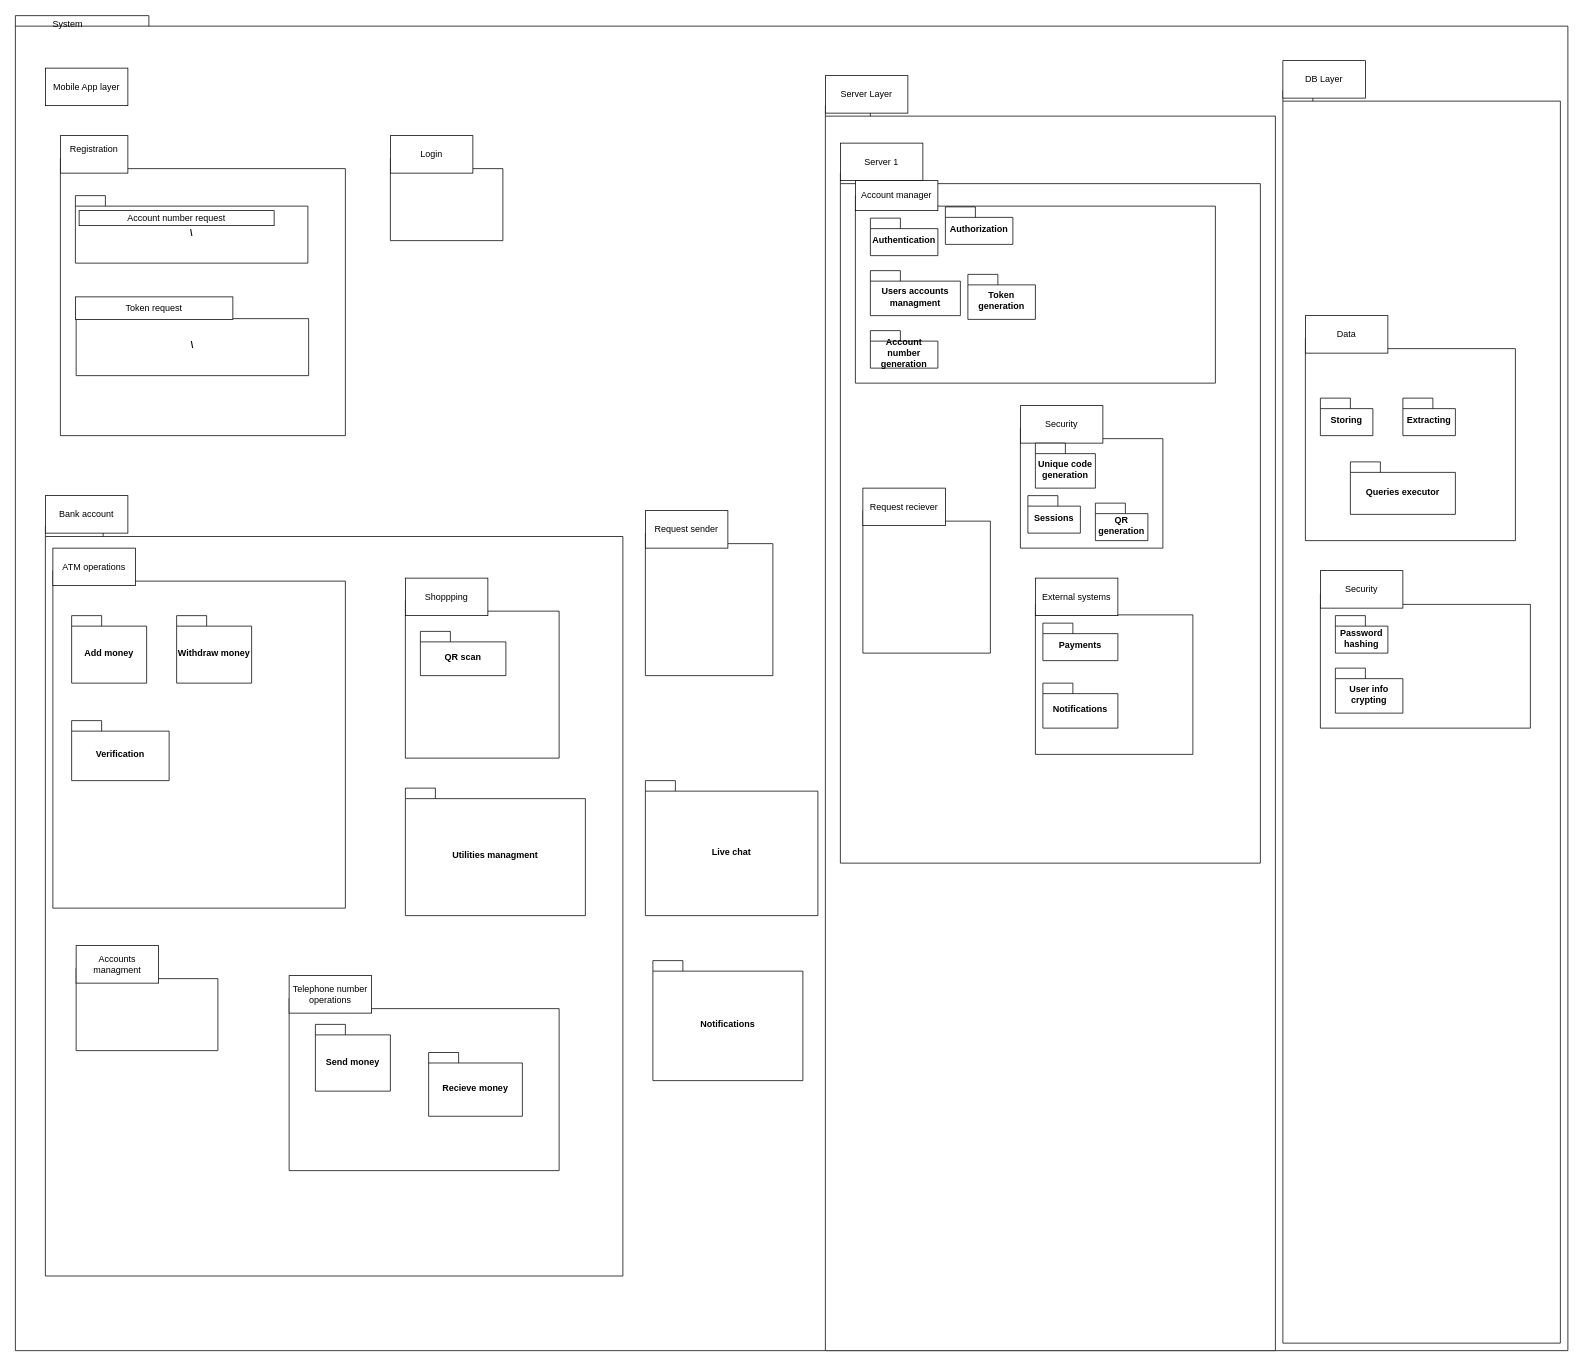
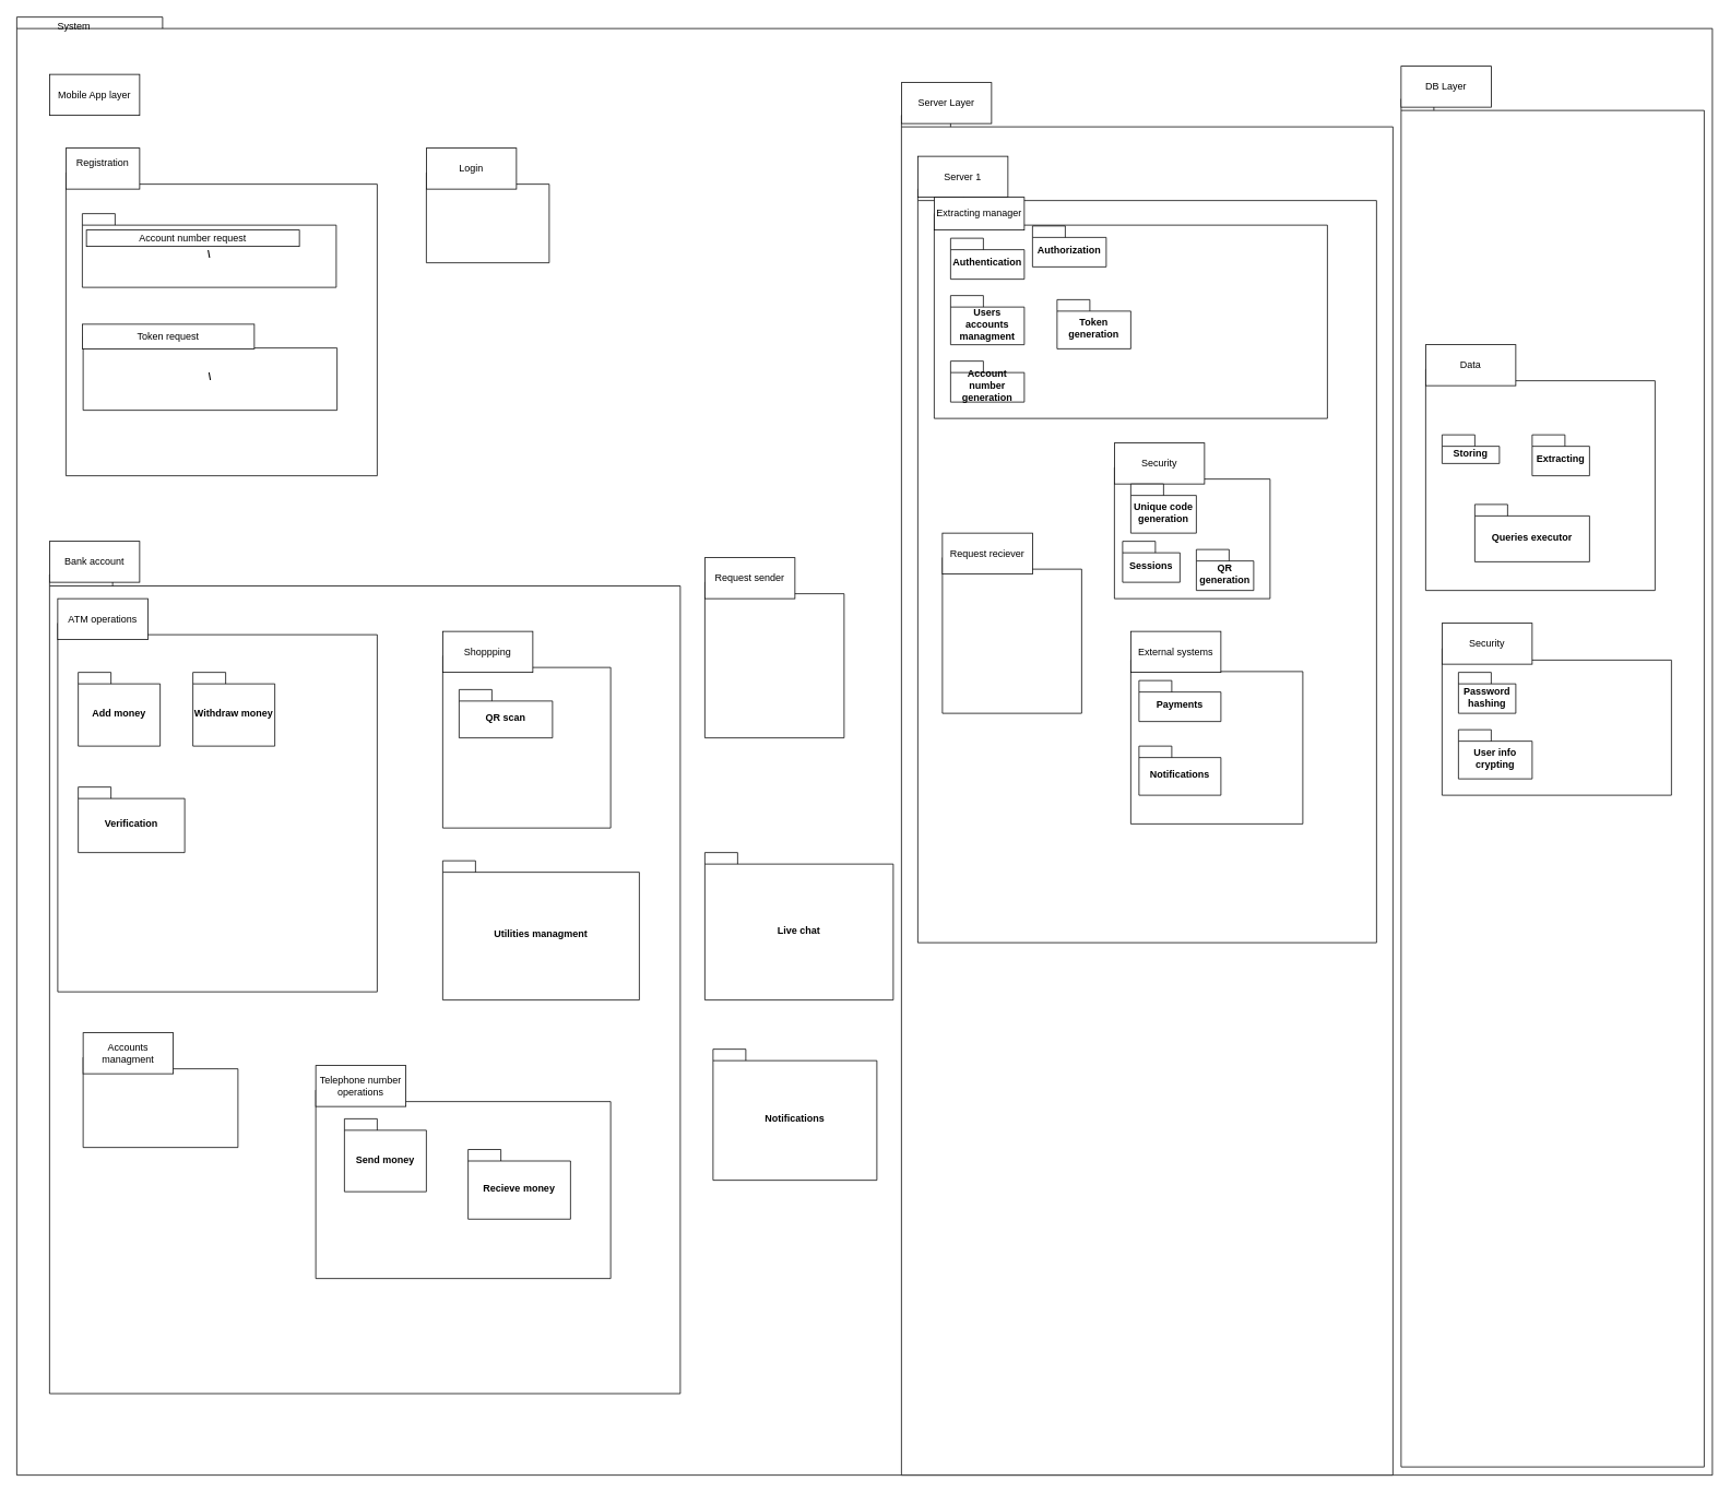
  <mxCell id="0" />
  <mxCell id="1" parent="0" />
  <mxCell id="2" value="" style="shape=folder;fontStyle=1;spacingTop=10;tabWidth=40;tabHeight=14;tabPosition=left;html=1;whiteSpace=wrap;" vertex="1" parent="1"><mxGeometry x="20" y="20" width="2070" height="1780" as="geometry" /></mxCell>
  <mxCell id="3" value="" style="shape=folder;fontStyle=1;spacingTop=10;tabWidth=40;tabHeight=14;tabPosition=left;html=1;whiteSpace=wrap;" vertex="1" parent="1"><mxGeometry x="60" y="700.5" width="770" height="1000" as="geometry" /></mxCell>
  <mxCell id="4" value="System" style="html=1;whiteSpace=wrap;" vertex="1" parent="1"><mxGeometry x="60" y="30" width="60" as="geometry" /></mxCell>
  <mxCell id="5" value="" style="shape=folder;fontStyle=1;spacingTop=10;tabWidth=40;tabHeight=14;tabPosition=left;html=1;whiteSpace=wrap;" vertex="1" parent="1"><mxGeometry x="1100" y="140" width="600" height="1660" as="geometry" /></mxCell>
  <mxCell id="6" value="" style="shape=folder;fontStyle=1;spacingTop=10;tabWidth=40;tabHeight=14;tabPosition=left;html=1;whiteSpace=wrap;" vertex="1" parent="1"><mxGeometry x="1710" y="120" width="370" height="1670" as="geometry" /></mxCell>
  <mxCell id="7" value="Server Layer" style="html=1;whiteSpace=wrap;" vertex="1" parent="1"><mxGeometry x="1100" y="100" width="110" height="50" as="geometry" /></mxCell>
  <mxCell id="8" value="Mobile App layer" style="html=1;whiteSpace=wrap;" vertex="1" parent="1"><mxGeometry x="60" y="90" width="110" height="50" as="geometry" /></mxCell>
  <mxCell id="9" value="DB Layer" style="html=1;whiteSpace=wrap;" vertex="1" parent="1"><mxGeometry x="1710" y="80" width="110" height="50" as="geometry" /></mxCell>
  <mxCell id="10" value="" style="shape=folder;fontStyle=1;spacingTop=10;tabWidth=40;tabHeight=14;tabPosition=left;html=1;whiteSpace=wrap;" vertex="1" parent="1"><mxGeometry x="80" y="210" width="380" height="370" as="geometry" /></mxCell>
  <mxCell id="11" value="Registration&lt;div&gt;&lt;br&gt;&lt;/div&gt;" style="html=1;whiteSpace=wrap;" vertex="1" parent="1"><mxGeometry x="80" y="180" width="90" height="50" as="geometry" /></mxCell>
  <mxCell id="12" value="\" style="shape=folder;fontStyle=1;spacingTop=10;tabWidth=40;tabHeight=14;tabPosition=left;html=1;whiteSpace=wrap;" vertex="1" parent="1"><mxGeometry x="100" y="260" width="310" height="90" as="geometry" /></mxCell>
  <mxCell id="13" value="Account number request" style="html=1;whiteSpace=wrap;" vertex="1" parent="1"><mxGeometry x="105" y="280" width="260" height="20" as="geometry" /></mxCell>
  <mxCell id="14" value="\" style="shape=folder;fontStyle=1;spacingTop=10;tabWidth=40;tabHeight=14;tabPosition=left;html=1;whiteSpace=wrap;" vertex="1" parent="1"><mxGeometry x="101" y="410" width="310" height="90" as="geometry" /></mxCell>
  <mxCell id="15" value="Token request" style="html=1;whiteSpace=wrap;" vertex="1" parent="1"><mxGeometry x="100" y="395" width="210" height="30" as="geometry" /></mxCell>
  <mxCell id="16" value="" style="shape=folder;fontStyle=1;spacingTop=10;tabWidth=40;tabHeight=14;tabPosition=left;html=1;whiteSpace=wrap;" vertex="1" parent="1"><mxGeometry x="520" y="210" width="150" height="110" as="geometry" /></mxCell>
  <mxCell id="17" value="Login" style="html=1;whiteSpace=wrap;" vertex="1" parent="1"><mxGeometry x="520" y="180" width="110" height="50" as="geometry" /></mxCell>
  <mxCell id="18" value="" style="shape=folder;fontStyle=1;spacingTop=10;tabWidth=40;tabHeight=14;tabPosition=left;html=1;whiteSpace=wrap;" vertex="1" parent="1"><mxGeometry x="1120" y="230" width="560" height="920" as="geometry" /></mxCell>
  <mxCell id="19" value="Server 1" style="html=1;whiteSpace=wrap;" vertex="1" parent="1"><mxGeometry x="1120" y="190" width="110" height="50" as="geometry" /></mxCell>
  <mxCell id="20" value="" style="shape=folder;fontStyle=1;spacingTop=10;tabWidth=40;tabHeight=14;tabPosition=left;html=1;whiteSpace=wrap;" vertex="1" parent="1"><mxGeometry x="1140" y="260" width="480" height="250" as="geometry" /></mxCell>
- <mxCell id="21" value="Account manager" style="html=1;whiteSpace=wrap;" vertex="1" parent="1"><mxGeometry x="1140" y="240" width="110" height="40" as="geometry" /></mxCell>
+ <mxCell id="21" value="Extracting manager" style="html=1;whiteSpace=wrap;" vertex="1" parent="1"><mxGeometry x="1140" y="240" width="110" height="40" as="geometry" /></mxCell>
  <mxCell id="22" value="Authentication" style="shape=folder;fontStyle=1;spacingTop=10;tabWidth=40;tabHeight=14;tabPosition=left;html=1;whiteSpace=wrap;" vertex="1" parent="1"><mxGeometry x="1160" y="290" width="90" height="50" as="geometry" /></mxCell>
  <mxCell id="23" value="Authorization" style="shape=folder;fontStyle=1;spacingTop=10;tabWidth=40;tabHeight=14;tabPosition=left;html=1;whiteSpace=wrap;" vertex="1" parent="1"><mxGeometry x="1260" y="275" width="90" height="50" as="geometry" /></mxCell>
- <mxCell id="24" value="Users accounts managment" style="shape=folder;fontStyle=1;spacingTop=10;tabWidth=40;tabHeight=14;tabPosition=left;html=1;whiteSpace=wrap;" vertex="1" parent="1"><mxGeometry x="1160" y="360" width="120" height="60" as="geometry" /></mxCell>
+ <mxCell id="24" value="Users accounts managment" style="shape=folder;fontStyle=1;spacingTop=10;tabWidth=40;tabHeight=14;tabPosition=left;html=1;whiteSpace=wrap;" vertex="1" parent="1"><mxGeometry x="1160" y="360" width="90" height="60" as="geometry" /></mxCell>
  <mxCell id="25" value="Token generation&lt;span style=&quot;color: rgba(0, 0, 0, 0); font-family: monospace; font-size: 0px; font-weight: 400; text-align: start; text-wrap: nowrap;&quot;&gt;%3CmxGraphModel%3E%3Croot%3E%3CmxCell%20id%3D%220%22%2F%3E%3CmxCell%20id%3D%221%22%20parent%3D%220%22%2F%3E%3CmxCell%20id%3D%222%22%20value%3D%22Authentication%22%20style%3D%22shape%3Dfolder%3BfontStyle%3D1%3BspacingTop%3D10%3BtabWidth%3D40%3BtabHeight%3D14%3BtabPosition%3Dleft%3Bhtml%3D1%3BwhiteSpace%3Dwrap%3B%22%20vertex%3D%221%22%20parent%3D%221%22%3E%3CmxGeometry%20x%3D%22880%22%20y%3D%22290%22%20width%3D%2290%22%20height%3D%2250%22%20as%3D%22geometry%22%2F%3E%3C%2FmxCell%3E%3C%2Froot%3E%3C%2FmxGraphModel%3E&lt;/span&gt;" style="shape=folder;fontStyle=1;spacingTop=10;tabWidth=40;tabHeight=14;tabPosition=left;html=1;whiteSpace=wrap;" vertex="1" parent="1"><mxGeometry x="1290" y="365" width="90" height="60" as="geometry" /></mxCell>
  <mxCell id="26" value="Account number generation" style="shape=folder;fontStyle=1;spacingTop=10;tabWidth=40;tabHeight=14;tabPosition=left;html=1;whiteSpace=wrap;" vertex="1" parent="1"><mxGeometry x="1160" y="440" width="90" height="50" as="geometry" /></mxCell>
  <mxCell id="27" value="" style="shape=folder;fontStyle=1;spacingTop=10;tabWidth=40;tabHeight=14;tabPosition=left;html=1;whiteSpace=wrap;" vertex="1" parent="1"><mxGeometry x="385" y="1330" width="360" height="230" as="geometry" /></mxCell>
  <mxCell id="28" value="Telephone number operations" style="html=1;whiteSpace=wrap;" vertex="1" parent="1"><mxGeometry x="385" y="1300" width="110" height="50" as="geometry" /></mxCell>
  <mxCell id="29" value="Send money" style="shape=folder;fontStyle=1;spacingTop=10;tabWidth=40;tabHeight=14;tabPosition=left;html=1;whiteSpace=wrap;" vertex="1" parent="1"><mxGeometry x="420" y="1365" width="100" height="89" as="geometry" /></mxCell>
  <mxCell id="30" value="Recieve money" style="shape=folder;fontStyle=1;spacingTop=10;tabWidth=40;tabHeight=14;tabPosition=left;html=1;whiteSpace=wrap;" vertex="1" parent="1"><mxGeometry x="571" y="1402.5" width="125" height="85" as="geometry" /></mxCell>
  <mxCell id="31" value="" style="shape=folder;fontStyle=1;spacingTop=10;tabWidth=40;tabHeight=14;tabPosition=left;html=1;whiteSpace=wrap;" vertex="1" parent="1"><mxGeometry x="860" y="710" width="170" height="190" as="geometry" /></mxCell>
  <mxCell id="32" value="Request sender" style="html=1;whiteSpace=wrap;" vertex="1" parent="1"><mxGeometry x="860" y="680" width="110" height="50" as="geometry" /></mxCell>
  <mxCell id="33" value="" style="shape=folder;fontStyle=1;spacingTop=10;tabWidth=40;tabHeight=14;tabPosition=left;html=1;whiteSpace=wrap;" vertex="1" parent="1"><mxGeometry x="1150" y="680" width="170" height="190" as="geometry" /></mxCell>
  <mxCell id="34" value="Request reciever" style="html=1;whiteSpace=wrap;" vertex="1" parent="1"><mxGeometry x="1150" y="650" width="110" height="50" as="geometry" /></mxCell>
  <mxCell id="35" value="" style="shape=folder;fontStyle=1;spacingTop=10;tabWidth=40;tabHeight=14;tabPosition=left;html=1;whiteSpace=wrap;" vertex="1" parent="1"><mxGeometry x="1360" y="570" width="190" height="160" as="geometry" /></mxCell>
  <mxCell id="36" value="Security" style="html=1;whiteSpace=wrap;" vertex="1" parent="1"><mxGeometry x="1360" y="540" width="110" height="50" as="geometry" /></mxCell>
  <mxCell id="37" value="Unique code generation" style="shape=folder;fontStyle=1;spacingTop=10;tabWidth=40;tabHeight=14;tabPosition=left;html=1;whiteSpace=wrap;" vertex="1" parent="1"><mxGeometry x="1380" y="590" width="80" height="60" as="geometry" /></mxCell>
  <mxCell id="38" value="QR generation" style="shape=folder;fontStyle=1;spacingTop=10;tabWidth=40;tabHeight=14;tabPosition=left;html=1;whiteSpace=wrap;" vertex="1" parent="1"><mxGeometry x="1460" y="670" width="70" height="50" as="geometry" /></mxCell>
  <mxCell id="39" value="Bank account" style="html=1;whiteSpace=wrap;" vertex="1" parent="1"><mxGeometry x="60" y="660" width="110" height="50" as="geometry" /></mxCell>
  <mxCell id="40" value="" style="shape=folder;fontStyle=1;spacingTop=10;tabWidth=40;tabHeight=14;tabPosition=left;html=1;whiteSpace=wrap;" vertex="1" parent="1"><mxGeometry x="70" y="760" width="390" height="450" as="geometry" /></mxCell>
  <mxCell id="41" value="ATM operations" style="html=1;whiteSpace=wrap;" vertex="1" parent="1"><mxGeometry x="70" y="730" width="110" height="50" as="geometry" /></mxCell>
  <mxCell id="42" value="Add money" style="shape=folder;fontStyle=1;spacingTop=10;tabWidth=40;tabHeight=14;tabPosition=left;html=1;whiteSpace=wrap;" vertex="1" parent="1"><mxGeometry x="95" y="820" width="100" height="90" as="geometry" /></mxCell>
  <mxCell id="43" value="Withdraw money" style="shape=folder;fontStyle=1;spacingTop=10;tabWidth=40;tabHeight=14;tabPosition=left;html=1;whiteSpace=wrap;" vertex="1" parent="1"><mxGeometry x="235" y="820" width="100" height="90" as="geometry" /></mxCell>
  <mxCell id="44" value="Verification" style="shape=folder;fontStyle=1;spacingTop=10;tabWidth=40;tabHeight=14;tabPosition=left;html=1;whiteSpace=wrap;" vertex="1" parent="1"><mxGeometry x="95" y="960" width="130" height="80" as="geometry" /></mxCell>
  <mxCell id="45" value="" style="shape=folder;fontStyle=1;spacingTop=10;tabWidth=40;tabHeight=14;tabPosition=left;html=1;whiteSpace=wrap;" vertex="1" parent="1"><mxGeometry x="540" y="800" width="205" height="210" as="geometry" /></mxCell>
  <mxCell id="46" value="Shoppping" style="html=1;whiteSpace=wrap;" vertex="1" parent="1"><mxGeometry x="540" y="770" width="110" height="50" as="geometry" /></mxCell>
  <mxCell id="47" value="QR scan" style="shape=folder;fontStyle=1;spacingTop=10;tabWidth=40;tabHeight=14;tabPosition=left;html=1;whiteSpace=wrap;" vertex="1" parent="1"><mxGeometry x="560" y="841" width="114" height="59" as="geometry" /></mxCell>
  <mxCell id="48" value="Live chat" style="shape=folder;fontStyle=1;spacingTop=10;tabWidth=40;tabHeight=14;tabPosition=left;html=1;whiteSpace=wrap;" vertex="1" parent="1"><mxGeometry x="860" y="1040" width="230" height="180" as="geometry" /></mxCell>
  <mxCell id="49" value="" style="shape=folder;fontStyle=1;spacingTop=10;tabWidth=40;tabHeight=14;tabPosition=left;html=1;whiteSpace=wrap;" vertex="1" parent="1"><mxGeometry x="101" y="1290" width="189" height="110" as="geometry" /></mxCell>
  <mxCell id="50" value="Accounts managment" style="html=1;whiteSpace=wrap;" vertex="1" parent="1"><mxGeometry x="101" y="1260" width="110" height="50" as="geometry" /></mxCell>
  <mxCell id="51" value="Utilities managment" style="shape=folder;fontStyle=1;spacingTop=10;tabWidth=40;tabHeight=14;tabPosition=left;html=1;whiteSpace=wrap;" vertex="1" parent="1"><mxGeometry x="540" y="1050" width="240" height="170" as="geometry" /></mxCell>
  <mxCell id="52" value="" style="shape=folder;fontStyle=1;spacingTop=10;tabWidth=40;tabHeight=14;tabPosition=left;html=1;whiteSpace=wrap;" vertex="1" parent="1"><mxGeometry x="1380" y="805" width="210" height="200" as="geometry" /></mxCell>
  <mxCell id="53" value="External systems" style="html=1;whiteSpace=wrap;" vertex="1" parent="1"><mxGeometry x="1380" y="770" width="110" height="50" as="geometry" /></mxCell>
  <mxCell id="54" value="Payments" style="shape=folder;fontStyle=1;spacingTop=10;tabWidth=40;tabHeight=14;tabPosition=left;html=1;whiteSpace=wrap;" vertex="1" parent="1"><mxGeometry x="1390" y="830" width="100" height="50" as="geometry" /></mxCell>
  <mxCell id="55" value="Notifications" style="shape=folder;fontStyle=1;spacingTop=10;tabWidth=40;tabHeight=14;tabPosition=left;html=1;whiteSpace=wrap;" vertex="1" parent="1"><mxGeometry x="1390" y="910" width="100" height="60" as="geometry" /></mxCell>
  <mxCell id="56" value="Notifications" style="shape=folder;fontStyle=1;spacingTop=10;tabWidth=40;tabHeight=14;tabPosition=left;html=1;whiteSpace=wrap;" vertex="1" parent="1"><mxGeometry x="870" y="1280" width="200" height="160" as="geometry" /></mxCell>
  <mxCell id="57" value="Sessions" style="shape=folder;fontStyle=1;spacingTop=10;tabWidth=40;tabHeight=14;tabPosition=left;html=1;whiteSpace=wrap;" vertex="1" parent="1"><mxGeometry x="1370" y="660" width="70" height="50" as="geometry" /></mxCell>
  <mxCell id="58" value="" style="shape=folder;fontStyle=1;spacingTop=10;tabWidth=40;tabHeight=14;tabPosition=left;html=1;whiteSpace=wrap;" vertex="1" parent="1"><mxGeometry x="1740" y="450" width="280" height="270" as="geometry" /></mxCell>
  <mxCell id="59" value="Data" style="html=1;whiteSpace=wrap;" vertex="1" parent="1"><mxGeometry x="1740" y="420" width="110" height="50" as="geometry" /></mxCell>
  <mxCell id="60" value="" style="shape=folder;fontStyle=1;spacingTop=10;tabWidth=40;tabHeight=14;tabPosition=left;html=1;whiteSpace=wrap;" vertex="1" parent="1"><mxGeometry x="1760" y="791" width="280" height="179" as="geometry" /></mxCell>
  <mxCell id="61" value="Security" style="html=1;whiteSpace=wrap;" vertex="1" parent="1"><mxGeometry x="1760" y="760" width="110" height="50" as="geometry" /></mxCell>
  <mxCell id="62" value="Password hashing" style="shape=folder;fontStyle=1;spacingTop=10;tabWidth=40;tabHeight=14;tabPosition=left;html=1;whiteSpace=wrap;" vertex="1" parent="1"><mxGeometry x="1780" y="820" width="70" height="50" as="geometry" /></mxCell>
  <mxCell id="63" value="User info crypting" style="shape=folder;fontStyle=1;spacingTop=10;tabWidth=40;tabHeight=14;tabPosition=left;html=1;whiteSpace=wrap;" vertex="1" parent="1"><mxGeometry x="1780" y="890" width="90" height="60" as="geometry" /></mxCell>
- <mxCell id="64" value="Storing" style="shape=folder;fontStyle=1;spacingTop=10;tabWidth=40;tabHeight=14;tabPosition=left;html=1;whiteSpace=wrap;" vertex="1" parent="1"><mxGeometry x="1760" y="530" width="70" height="50" as="geometry" /></mxCell>
+ <mxCell id="64" value="Storing" style="shape=folder;fontStyle=1;spacingTop=10;tabWidth=40;tabHeight=14;tabPosition=left;html=1;whiteSpace=wrap;" vertex="1" parent="1"><mxGeometry x="1760" y="530" width="70" height="35" as="geometry" /></mxCell>
  <mxCell id="65" value="Extracting" style="shape=folder;fontStyle=1;spacingTop=10;tabWidth=40;tabHeight=14;tabPosition=left;html=1;whiteSpace=wrap;" vertex="1" parent="1"><mxGeometry x="1870" y="530" width="70" height="50" as="geometry" /></mxCell>
  <mxCell id="66" value="Queries executor" style="shape=folder;fontStyle=1;spacingTop=10;tabWidth=40;tabHeight=14;tabPosition=left;html=1;whiteSpace=wrap;" vertex="1" parent="1"><mxGeometry x="1800" y="615" width="140" height="70" as="geometry" /></mxCell>
